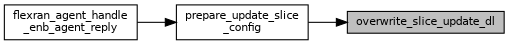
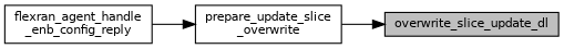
  digraph {
    rankdir=RL
    node [color=black fillcolor=white fontname=Helvetica fontsize=10 shape=record style=filled]
    edge [color=black dir=back fontname=Helvetica fontsize=10 labelfontname=Helvetica labelfontsize=10 style=solid]
    n1 [fillcolor=grey75 fontcolor=black height=0.2 label=overwrite_slice_update_dl width=0.4]
-   n2 [height=0.2 label="prepare_update_slice\l_config" width=0.4]
-   n3 [height=0.2 label="flexran_agent_handle\l_enb_agent_reply" width=0.4]
+   n2 [height=0.2 label="prepare_update_slice\l_overwrite" width=0.4]
+   n3 [height=0.2 label="flexran_agent_handle\l_enb_config_reply" width=0.4]
    n1 -> n2
    n2 -> n3
  }
